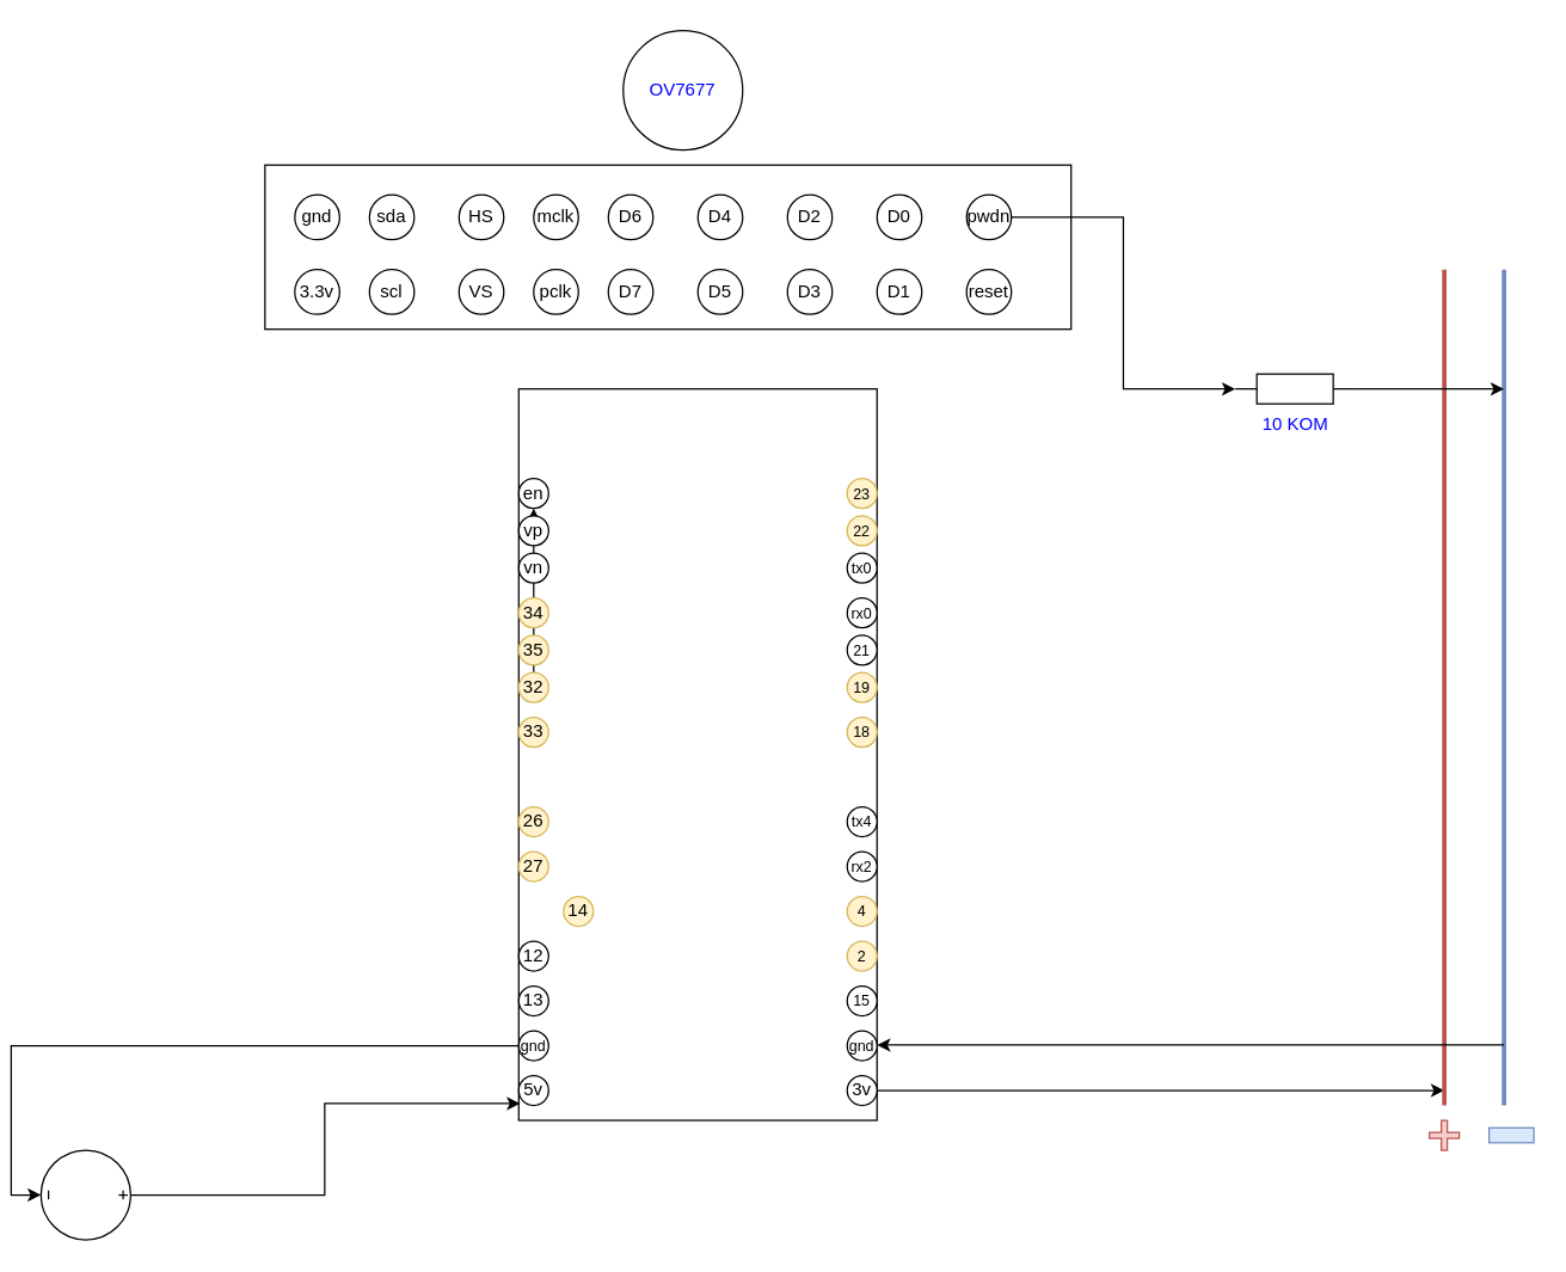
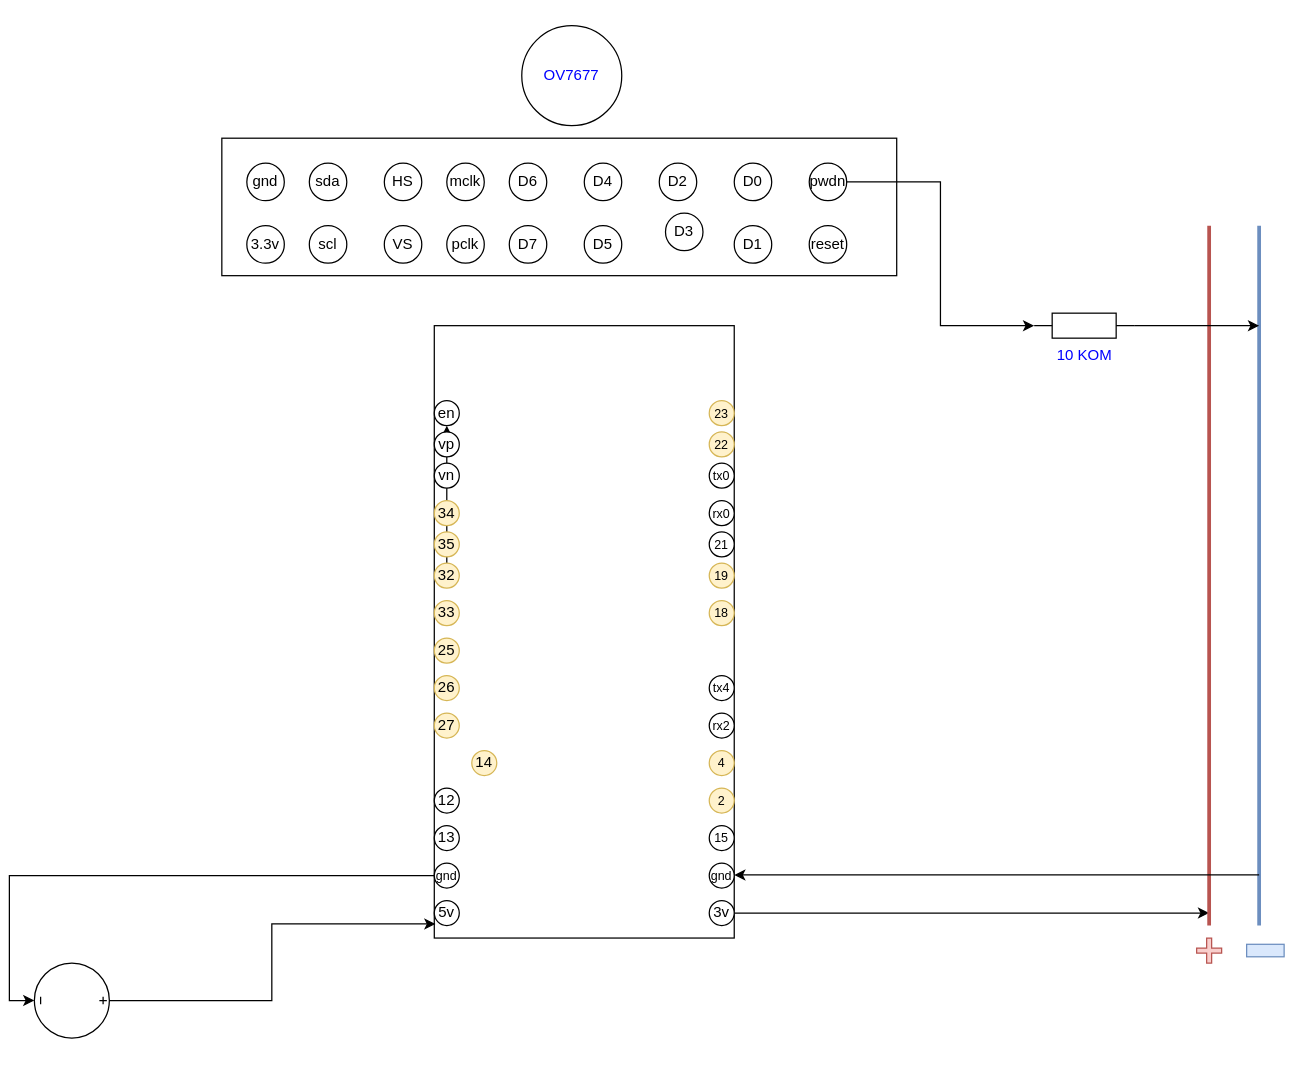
  <mxCell id="0" />
  <mxCell id="1" parent="0" />
  <mxCell id="2" value="" style="rounded=0;whiteSpace=wrap;html=1;rotation=-90;" parent="1" vertex="1"><mxGeometry x="215" y="385" width="490" height="240" as="geometry" /></mxCell>
  <mxCell id="3" style="edgeStyle=orthogonalEdgeStyle;rounded=0;orthogonalLoop=1;jettySize=auto;html=1;entryX=0.023;entryY=0.004;entryDx=0;entryDy=0;entryPerimeter=0;" parent="1" source="4" target="2" edge="1"><mxGeometry relative="1" as="geometry" /></mxCell>
  <mxCell id="4" value="" style="pointerEvents=1;verticalLabelPosition=bottom;shadow=0;dashed=0;align=center;html=1;verticalAlign=top;shape=mxgraph.electrical.signal_sources.dc_source_3;rotation=90;" parent="1" vertex="1"><mxGeometry x="20" y="770" width="60" height="60" as="geometry" /></mxCell>
  <mxCell id="5" value="5v" style="ellipse;whiteSpace=wrap;html=1;aspect=fixed;" parent="1" vertex="1"><mxGeometry x="340" y="720" width="20" height="20" as="geometry" /></mxCell>
  <mxCell id="6" style="edgeStyle=orthogonalEdgeStyle;rounded=0;orthogonalLoop=1;jettySize=auto;html=1;entryX=0.5;entryY=1;entryDx=0;entryDy=0;entryPerimeter=0;" parent="1" source="7" target="4" edge="1"><mxGeometry relative="1" as="geometry" /></mxCell>
  <mxCell id="7" value="&lt;font size=&quot;1&quot;&gt;gnd&lt;/font&gt;" style="ellipse;whiteSpace=wrap;html=1;aspect=fixed;" parent="1" vertex="1"><mxGeometry x="340" y="690" width="20" height="20" as="geometry" /></mxCell>
  <mxCell id="8" value="13" style="ellipse;whiteSpace=wrap;html=1;aspect=fixed;" parent="1" vertex="1"><mxGeometry x="340" y="660" width="20" height="20" as="geometry" /></mxCell>
  <mxCell id="9" value="12" style="ellipse;whiteSpace=wrap;html=1;aspect=fixed;" parent="1" vertex="1"><mxGeometry x="340" y="630" width="20" height="20" as="geometry" /></mxCell>
  <mxCell id="10" value="14" style="ellipse;whiteSpace=wrap;html=1;aspect=fixed;fillColor=#fff2cc;strokeColor=#d6b656;" parent="1" vertex="1"><mxGeometry x="370" y="600" width="20" height="20" as="geometry" /></mxCell>
  <mxCell id="11" value="27" style="ellipse;whiteSpace=wrap;html=1;aspect=fixed;fillColor=#fff2cc;strokeColor=#d6b656;" parent="1" vertex="1"><mxGeometry x="340" y="570" width="20" height="20" as="geometry" /></mxCell>
  <mxCell id="12" value="26" style="ellipse;whiteSpace=wrap;html=1;aspect=fixed;fillColor=#fff2cc;strokeColor=#d6b656;" parent="1" vertex="1"><mxGeometry x="340" y="540" width="20" height="20" as="geometry" /></mxCell>
+ <mxCell id="13" value="25" style="ellipse;whiteSpace=wrap;html=1;aspect=fixed;fillColor=#fff2cc;strokeColor=#d6b656;" parent="1" vertex="1"><mxGeometry x="340" y="510" width="20" height="20" as="geometry" /></mxCell>
  <mxCell id="14" value="33" style="ellipse;whiteSpace=wrap;html=1;aspect=fixed;fillColor=#fff2cc;strokeColor=#d6b656;" parent="1" vertex="1"><mxGeometry x="340" y="480" width="20" height="20" as="geometry" /></mxCell>
  <mxCell id="15" value="" style="edgeStyle=orthogonalEdgeStyle;rounded=0;orthogonalLoop=1;jettySize=auto;html=1;" edge="1" parent="1" source="16" target="21"><mxGeometry relative="1" as="geometry" /></mxCell>
  <mxCell id="16" value="32" style="ellipse;whiteSpace=wrap;html=1;aspect=fixed;fillColor=#fff2cc;strokeColor=#d6b656;" parent="1" vertex="1"><mxGeometry x="340" y="450" width="20" height="20" as="geometry" /></mxCell>
  <mxCell id="17" value="35" style="ellipse;whiteSpace=wrap;html=1;aspect=fixed;fillColor=#fff2cc;strokeColor=#d6b656;" parent="1" vertex="1"><mxGeometry x="340" y="425" width="20" height="20" as="geometry" /></mxCell>
  <mxCell id="18" value="34" style="ellipse;whiteSpace=wrap;html=1;aspect=fixed;fillColor=#fff2cc;strokeColor=#d6b656;" parent="1" vertex="1"><mxGeometry x="340" y="400" width="20" height="20" as="geometry" /></mxCell>
  <mxCell id="19" value="vn" style="ellipse;whiteSpace=wrap;html=1;aspect=fixed;" parent="1" vertex="1"><mxGeometry x="340" y="370" width="20" height="20" as="geometry" /></mxCell>
  <mxCell id="20" value="vp" style="ellipse;whiteSpace=wrap;html=1;aspect=fixed;" parent="1" vertex="1"><mxGeometry x="340" y="345" width="20" height="20" as="geometry" /></mxCell>
  <mxCell id="21" value="en" style="ellipse;whiteSpace=wrap;html=1;aspect=fixed;" parent="1" vertex="1"><mxGeometry x="340" y="320" width="20" height="20" as="geometry" /></mxCell>
  <mxCell id="22" style="edgeStyle=orthogonalEdgeStyle;rounded=0;orthogonalLoop=1;jettySize=auto;html=0;strokeWidth=1;fontColor=#0000FF;" parent="1" source="23" edge="1"><mxGeometry relative="1" as="geometry"><mxPoint x="960" y="730" as="targetPoint" /></mxGeometry></mxCell>
  <mxCell id="23" value="3v" style="ellipse;whiteSpace=wrap;html=1;aspect=fixed;" parent="1" vertex="1"><mxGeometry x="560" y="720" width="20" height="20" as="geometry" /></mxCell>
  <mxCell id="24" value="&lt;font size=&quot;1&quot;&gt;gnd&lt;/font&gt;" style="ellipse;whiteSpace=wrap;html=1;aspect=fixed;" parent="1" vertex="1"><mxGeometry x="560" y="690" width="20" height="20" as="geometry" /></mxCell>
  <mxCell id="25" value="&lt;font size=&quot;1&quot;&gt;15&lt;/font&gt;" style="ellipse;whiteSpace=wrap;html=1;aspect=fixed;" parent="1" vertex="1"><mxGeometry x="560" y="660" width="20" height="20" as="geometry" /></mxCell>
  <mxCell id="26" value="&lt;font size=&quot;1&quot;&gt;2&lt;/font&gt;" style="ellipse;whiteSpace=wrap;html=1;aspect=fixed;fillColor=#fff2cc;strokeColor=#d6b656;" parent="1" vertex="1"><mxGeometry x="560" y="630" width="20" height="20" as="geometry" /></mxCell>
  <mxCell id="27" value="&lt;font size=&quot;1&quot;&gt;4&lt;/font&gt;" style="ellipse;whiteSpace=wrap;html=1;aspect=fixed;fillColor=#fff2cc;strokeColor=#d6b656;" parent="1" vertex="1"><mxGeometry x="560" y="600" width="20" height="20" as="geometry" /></mxCell>
  <mxCell id="28" value="&lt;font size=&quot;1&quot;&gt;rx2&lt;/font&gt;" style="ellipse;whiteSpace=wrap;html=1;aspect=fixed;" parent="1" vertex="1"><mxGeometry x="560" y="570" width="20" height="20" as="geometry" /></mxCell>
  <mxCell id="29" value="&lt;font size=&quot;1&quot;&gt;tx4&lt;/font&gt;" style="ellipse;whiteSpace=wrap;html=1;aspect=fixed;" parent="1" vertex="1"><mxGeometry x="560" y="540" width="20" height="20" as="geometry" /></mxCell>
  <mxCell id="30" value="&lt;font size=&quot;1&quot;&gt;18&lt;/font&gt;" style="ellipse;whiteSpace=wrap;html=1;aspect=fixed;fillColor=#fff2cc;strokeColor=#d6b656;" parent="1" vertex="1"><mxGeometry x="560" y="480" width="20" height="20" as="geometry" /></mxCell>
  <mxCell id="31" value="&lt;font size=&quot;1&quot;&gt;19&lt;/font&gt;" style="ellipse;whiteSpace=wrap;html=1;aspect=fixed;fillColor=#fff2cc;strokeColor=#d6b656;" parent="1" vertex="1"><mxGeometry x="560" y="450" width="20" height="20" as="geometry" /></mxCell>
  <mxCell id="32" value="&lt;font size=&quot;1&quot;&gt;21&lt;/font&gt;" style="ellipse;whiteSpace=wrap;html=1;aspect=fixed;" parent="1" vertex="1"><mxGeometry x="560" y="425" width="20" height="20" as="geometry" /></mxCell>
  <mxCell id="33" value="&lt;font size=&quot;1&quot;&gt;rx0&lt;/font&gt;" style="ellipse;whiteSpace=wrap;html=1;aspect=fixed;" parent="1" vertex="1"><mxGeometry x="560" y="400" width="20" height="20" as="geometry" /></mxCell>
  <mxCell id="34" value="&lt;font size=&quot;1&quot;&gt;tx0&lt;/font&gt;" style="ellipse;whiteSpace=wrap;html=1;aspect=fixed;" parent="1" vertex="1"><mxGeometry x="560" y="370" width="20" height="20" as="geometry" /></mxCell>
  <mxCell id="35" value="&lt;font size=&quot;1&quot;&gt;22&lt;/font&gt;" style="ellipse;whiteSpace=wrap;html=1;aspect=fixed;fillColor=#fff2cc;strokeColor=#d6b656;" parent="1" vertex="1"><mxGeometry x="560" y="345" width="20" height="20" as="geometry" /></mxCell>
  <mxCell id="36" value="&lt;font size=&quot;1&quot;&gt;23&lt;/font&gt;" style="ellipse;whiteSpace=wrap;html=1;aspect=fixed;fillColor=#fff2cc;strokeColor=#d6b656;" parent="1" vertex="1"><mxGeometry x="560" y="320" width="20" height="20" as="geometry" /></mxCell>
  <mxCell id="37" value="" style="endArrow=none;labelBorderColor=#0000FF;fontColor=#0000FF;spacingTop=2;spacing=4;fillColor=#dae8fc;strokeColor=#6c8ebf;strokeWidth=3;" parent="1" edge="1"><mxGeometry width="50" height="50" relative="1" as="geometry"><mxPoint x="1000" y="740" as="sourcePoint" /><mxPoint x="1000" y="180" as="targetPoint" /></mxGeometry></mxCell>
  <mxCell id="38" value="" style="endArrow=none;html=1;strokeWidth=3;fontColor=#0000FF;fillColor=#f8cecc;strokeColor=#b85450;" parent="1" edge="1"><mxGeometry width="50" height="50" relative="1" as="geometry"><mxPoint x="960" y="740" as="sourcePoint" /><mxPoint x="960" y="180" as="targetPoint" /></mxGeometry></mxCell>
  <mxCell id="39" style="edgeStyle=orthogonalEdgeStyle;rounded=0;orthogonalLoop=1;jettySize=auto;html=0;strokeWidth=1;fontColor=#0000FF;" parent="1" target="24" edge="1"><mxGeometry relative="1" as="geometry"><mxPoint x="620" y="699.5" as="targetPoint" /><mxPoint x="1000" y="699.5" as="sourcePoint" /></mxGeometry></mxCell>
  <mxCell id="40" value="" style="shape=cross;whiteSpace=wrap;html=1;fillColor=#f8cecc;strokeColor=#b85450;" parent="1" vertex="1"><mxGeometry x="950" y="750" width="20" height="20" as="geometry" /></mxCell>
  <mxCell id="41" value="" style="rounded=0;whiteSpace=wrap;html=1;fillColor=#dae8fc;strokeColor=#6c8ebf;" parent="1" vertex="1"><mxGeometry x="990" y="755" width="30" height="10" as="geometry" /></mxCell>
  <mxCell id="42" style="edgeStyle=orthogonalEdgeStyle;rounded=0;orthogonalLoop=1;jettySize=auto;html=0;strokeWidth=1;fontColor=#0000FF;" parent="1" source="43" edge="1"><mxGeometry relative="1" as="geometry"><mxPoint x="1000" y="260" as="targetPoint" /></mxGeometry></mxCell>
  <mxCell id="43" value="10 KOM" style="pointerEvents=1;verticalLabelPosition=bottom;shadow=0;dashed=0;align=center;html=1;verticalAlign=top;shape=mxgraph.electrical.resistors.resistor_1;fontColor=#0000FF;" parent="1" vertex="1"><mxGeometry x="820" y="250" width="80" height="20" as="geometry" /></mxCell>
  <mxCell id="44" value="OV7677" style="ellipse;whiteSpace=wrap;html=1;aspect=fixed;fontColor=#0000FF;" parent="1" vertex="1"><mxGeometry x="410" width="80" height="80" as="geometry" y="20" /></mxCell>
  <mxCell id="45" value="" style="rounded=0;whiteSpace=wrap;html=1;fontColor=#0000FF;labelBackgroundColor=none;textOpacity=90;" parent="1" vertex="1"><mxGeometry x="170" y="110" width="540" height="110" as="geometry" /></mxCell>
  <mxCell id="46" style="edgeStyle=orthogonalEdgeStyle;rounded=0;orthogonalLoop=1;jettySize=auto;html=0;entryX=0;entryY=0.5;entryDx=0;entryDy=0;entryPerimeter=0;strokeWidth=1;fontColor=#0000FF;" parent="1" source="47" target="43" edge="1"><mxGeometry relative="1" as="geometry" /></mxCell>
  <mxCell id="47" value="pwdn" style="ellipse;whiteSpace=wrap;html=1;aspect=fixed;" parent="1" vertex="1"><mxGeometry x="640" y="130" width="30" height="30" as="geometry" /></mxCell>
  <mxCell id="48" value="reset" style="ellipse;whiteSpace=wrap;html=1;aspect=fixed;" parent="1" vertex="1"><mxGeometry x="640" y="180" width="30" height="30" as="geometry" /></mxCell>
  <mxCell id="49" value="D0" style="ellipse;whiteSpace=wrap;html=1;aspect=fixed;" parent="1" vertex="1"><mxGeometry x="580" y="130" width="30" height="30" as="geometry" /></mxCell>
  <mxCell id="50" value="D2" style="ellipse;whiteSpace=wrap;html=1;aspect=fixed;" parent="1" vertex="1"><mxGeometry x="520" y="130" width="30" height="30" as="geometry" /></mxCell>
  <mxCell id="51" value="D1" style="ellipse;whiteSpace=wrap;html=1;aspect=fixed;" parent="1" vertex="1"><mxGeometry x="580" y="180" width="30" height="30" as="geometry" /></mxCell>
- <mxCell id="52" value="D3" style="ellipse;whiteSpace=wrap;html=1;aspect=fixed;" parent="1" vertex="1"><mxGeometry x="520" y="180" width="30" height="30" as="geometry" /></mxCell>
+ <mxCell id="52" value="D3" style="ellipse;whiteSpace=wrap;html=1;aspect=fixed;" parent="1" vertex="1"><mxGeometry x="525" y="170" width="30" height="30" as="geometry" /></mxCell>
  <mxCell id="53" value="D4" style="ellipse;whiteSpace=wrap;html=1;aspect=fixed;" parent="1" vertex="1"><mxGeometry x="460" y="130" width="30" height="30" as="geometry" /></mxCell>
  <mxCell id="54" value="D6" style="ellipse;whiteSpace=wrap;html=1;aspect=fixed;" parent="1" vertex="1"><mxGeometry x="400" y="130" width="30" height="30" as="geometry" /></mxCell>
  <mxCell id="55" value="D5" style="ellipse;whiteSpace=wrap;html=1;aspect=fixed;" parent="1" vertex="1"><mxGeometry x="460" y="180" width="30" height="30" as="geometry" /></mxCell>
  <mxCell id="56" value="D7" style="ellipse;whiteSpace=wrap;html=1;aspect=fixed;" parent="1" vertex="1"><mxGeometry x="400" y="180" width="30" height="30" as="geometry" /></mxCell>
  <mxCell id="57" value="mclk" style="ellipse;whiteSpace=wrap;html=1;aspect=fixed;" parent="1" vertex="1"><mxGeometry x="350" y="130" width="30" height="30" as="geometry" /></mxCell>
  <mxCell id="58" value="pclk" style="ellipse;whiteSpace=wrap;html=1;aspect=fixed;" parent="1" vertex="1"><mxGeometry x="350" y="180" width="30" height="30" as="geometry" /></mxCell>
  <mxCell id="59" value="HS" style="ellipse;whiteSpace=wrap;html=1;aspect=fixed;" parent="1" vertex="1"><mxGeometry x="300" y="130" width="30" height="30" as="geometry" /></mxCell>
  <mxCell id="60" value="VS" style="ellipse;whiteSpace=wrap;html=1;aspect=fixed;" parent="1" vertex="1"><mxGeometry x="300" y="180" width="30" height="30" as="geometry" /></mxCell>
  <mxCell id="61" value="sda" style="ellipse;whiteSpace=wrap;html=1;aspect=fixed;" parent="1" vertex="1"><mxGeometry x="240" y="130" width="30" height="30" as="geometry" /></mxCell>
  <mxCell id="62" value="scl" style="ellipse;whiteSpace=wrap;html=1;aspect=fixed;" parent="1" vertex="1"><mxGeometry x="240" y="180" width="30" height="30" as="geometry" /></mxCell>
  <mxCell id="63" value="gnd" style="ellipse;whiteSpace=wrap;html=1;aspect=fixed;" parent="1" vertex="1"><mxGeometry x="190" y="130" width="30" height="30" as="geometry" /></mxCell>
  <mxCell id="64" value="3.3v" style="ellipse;whiteSpace=wrap;html=1;aspect=fixed;" parent="1" vertex="1"><mxGeometry x="190" y="180" width="30" height="30" as="geometry" /></mxCell>
